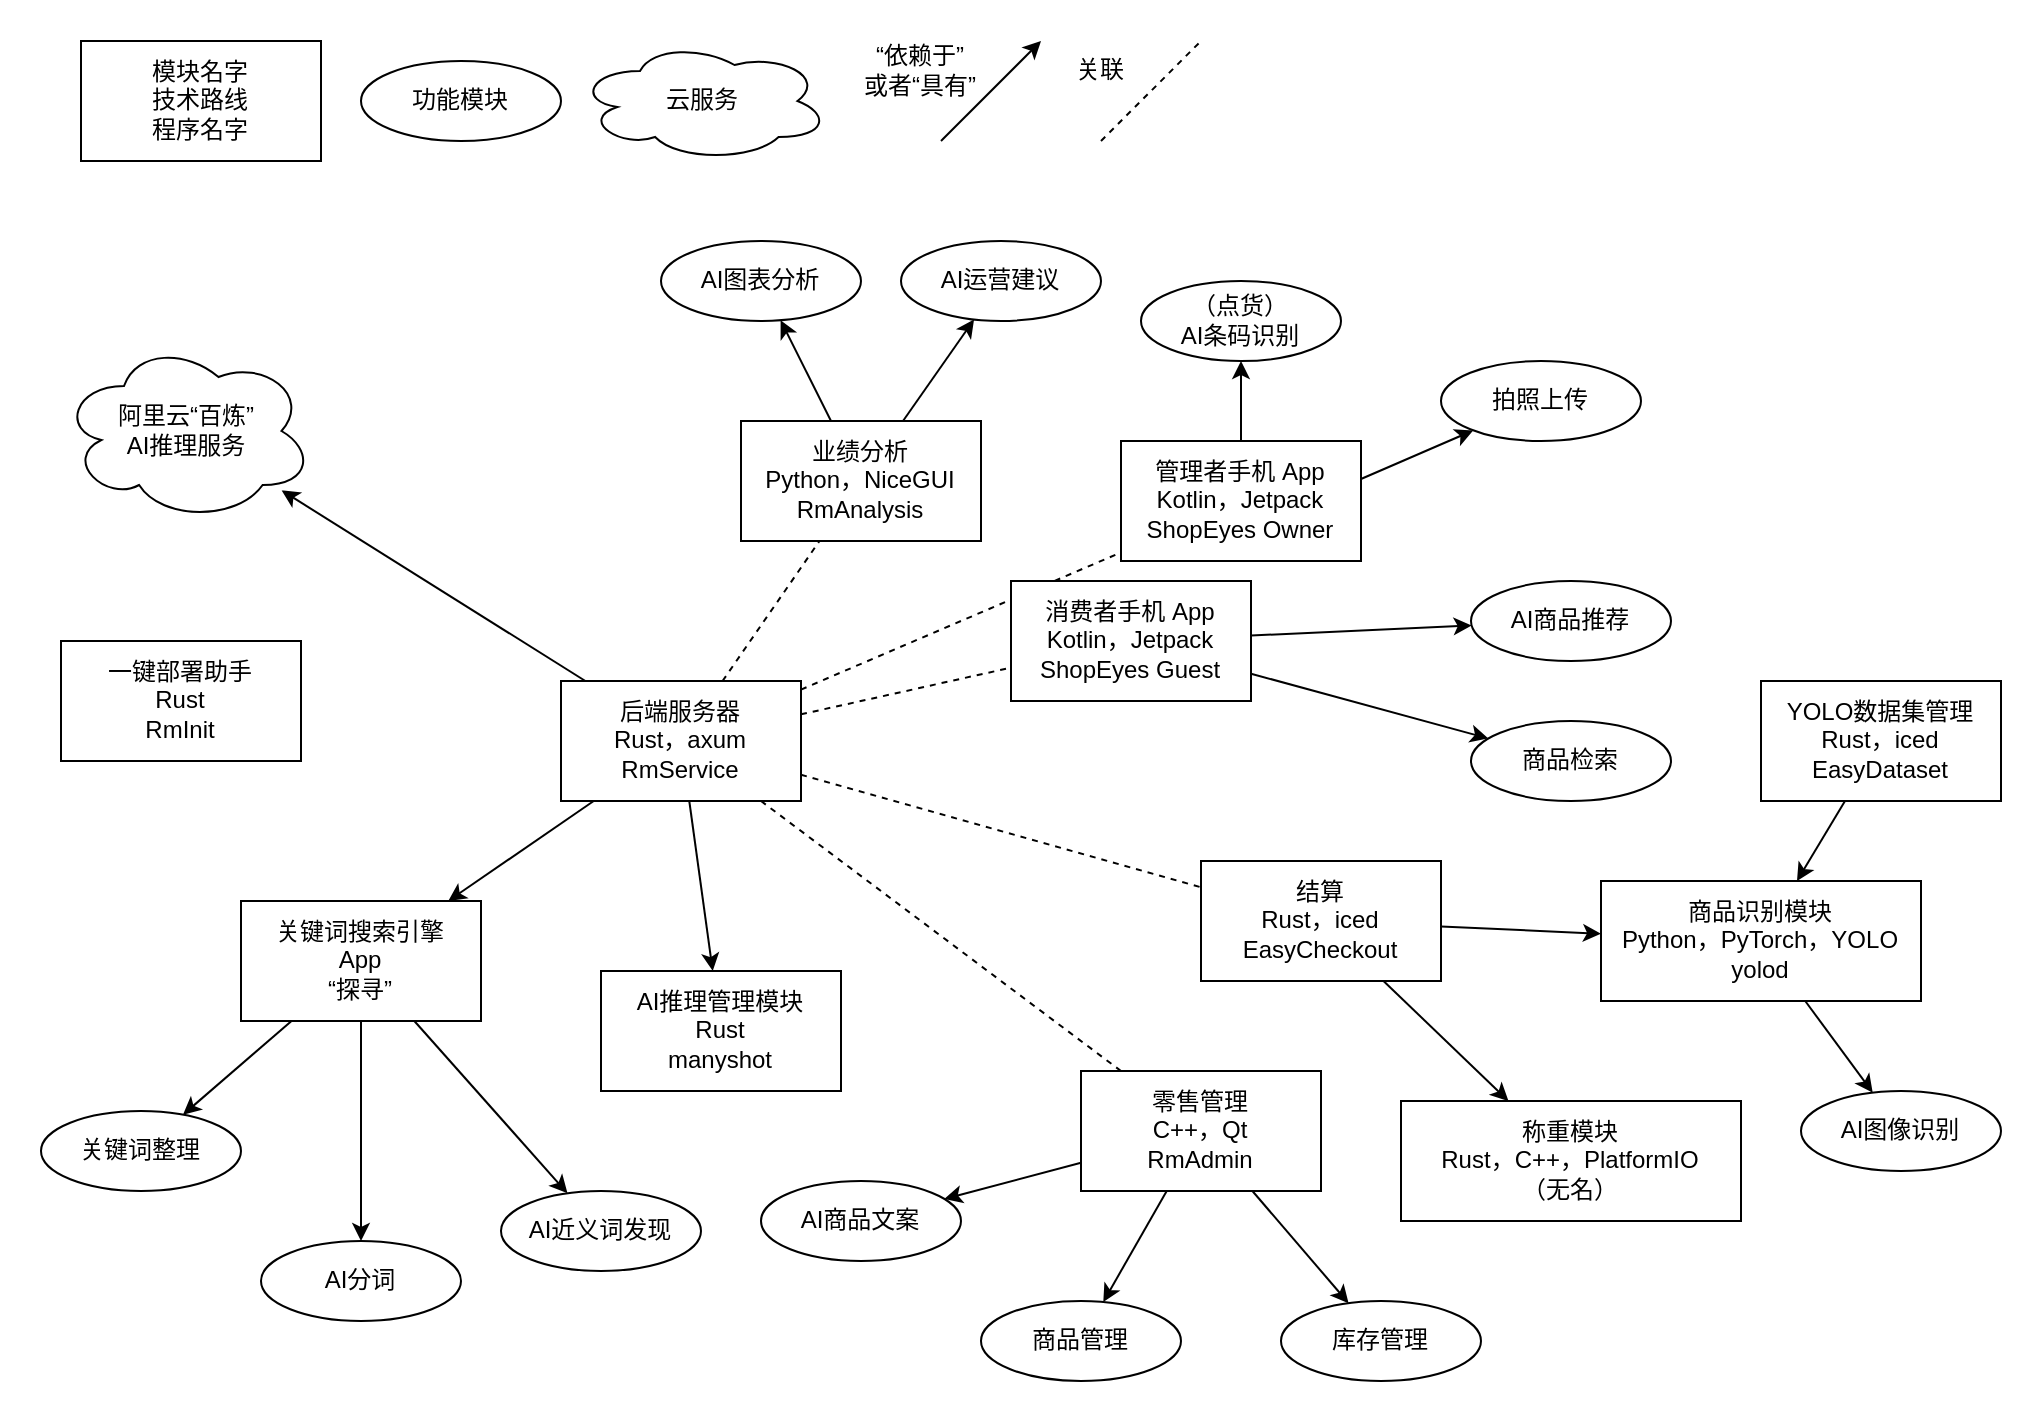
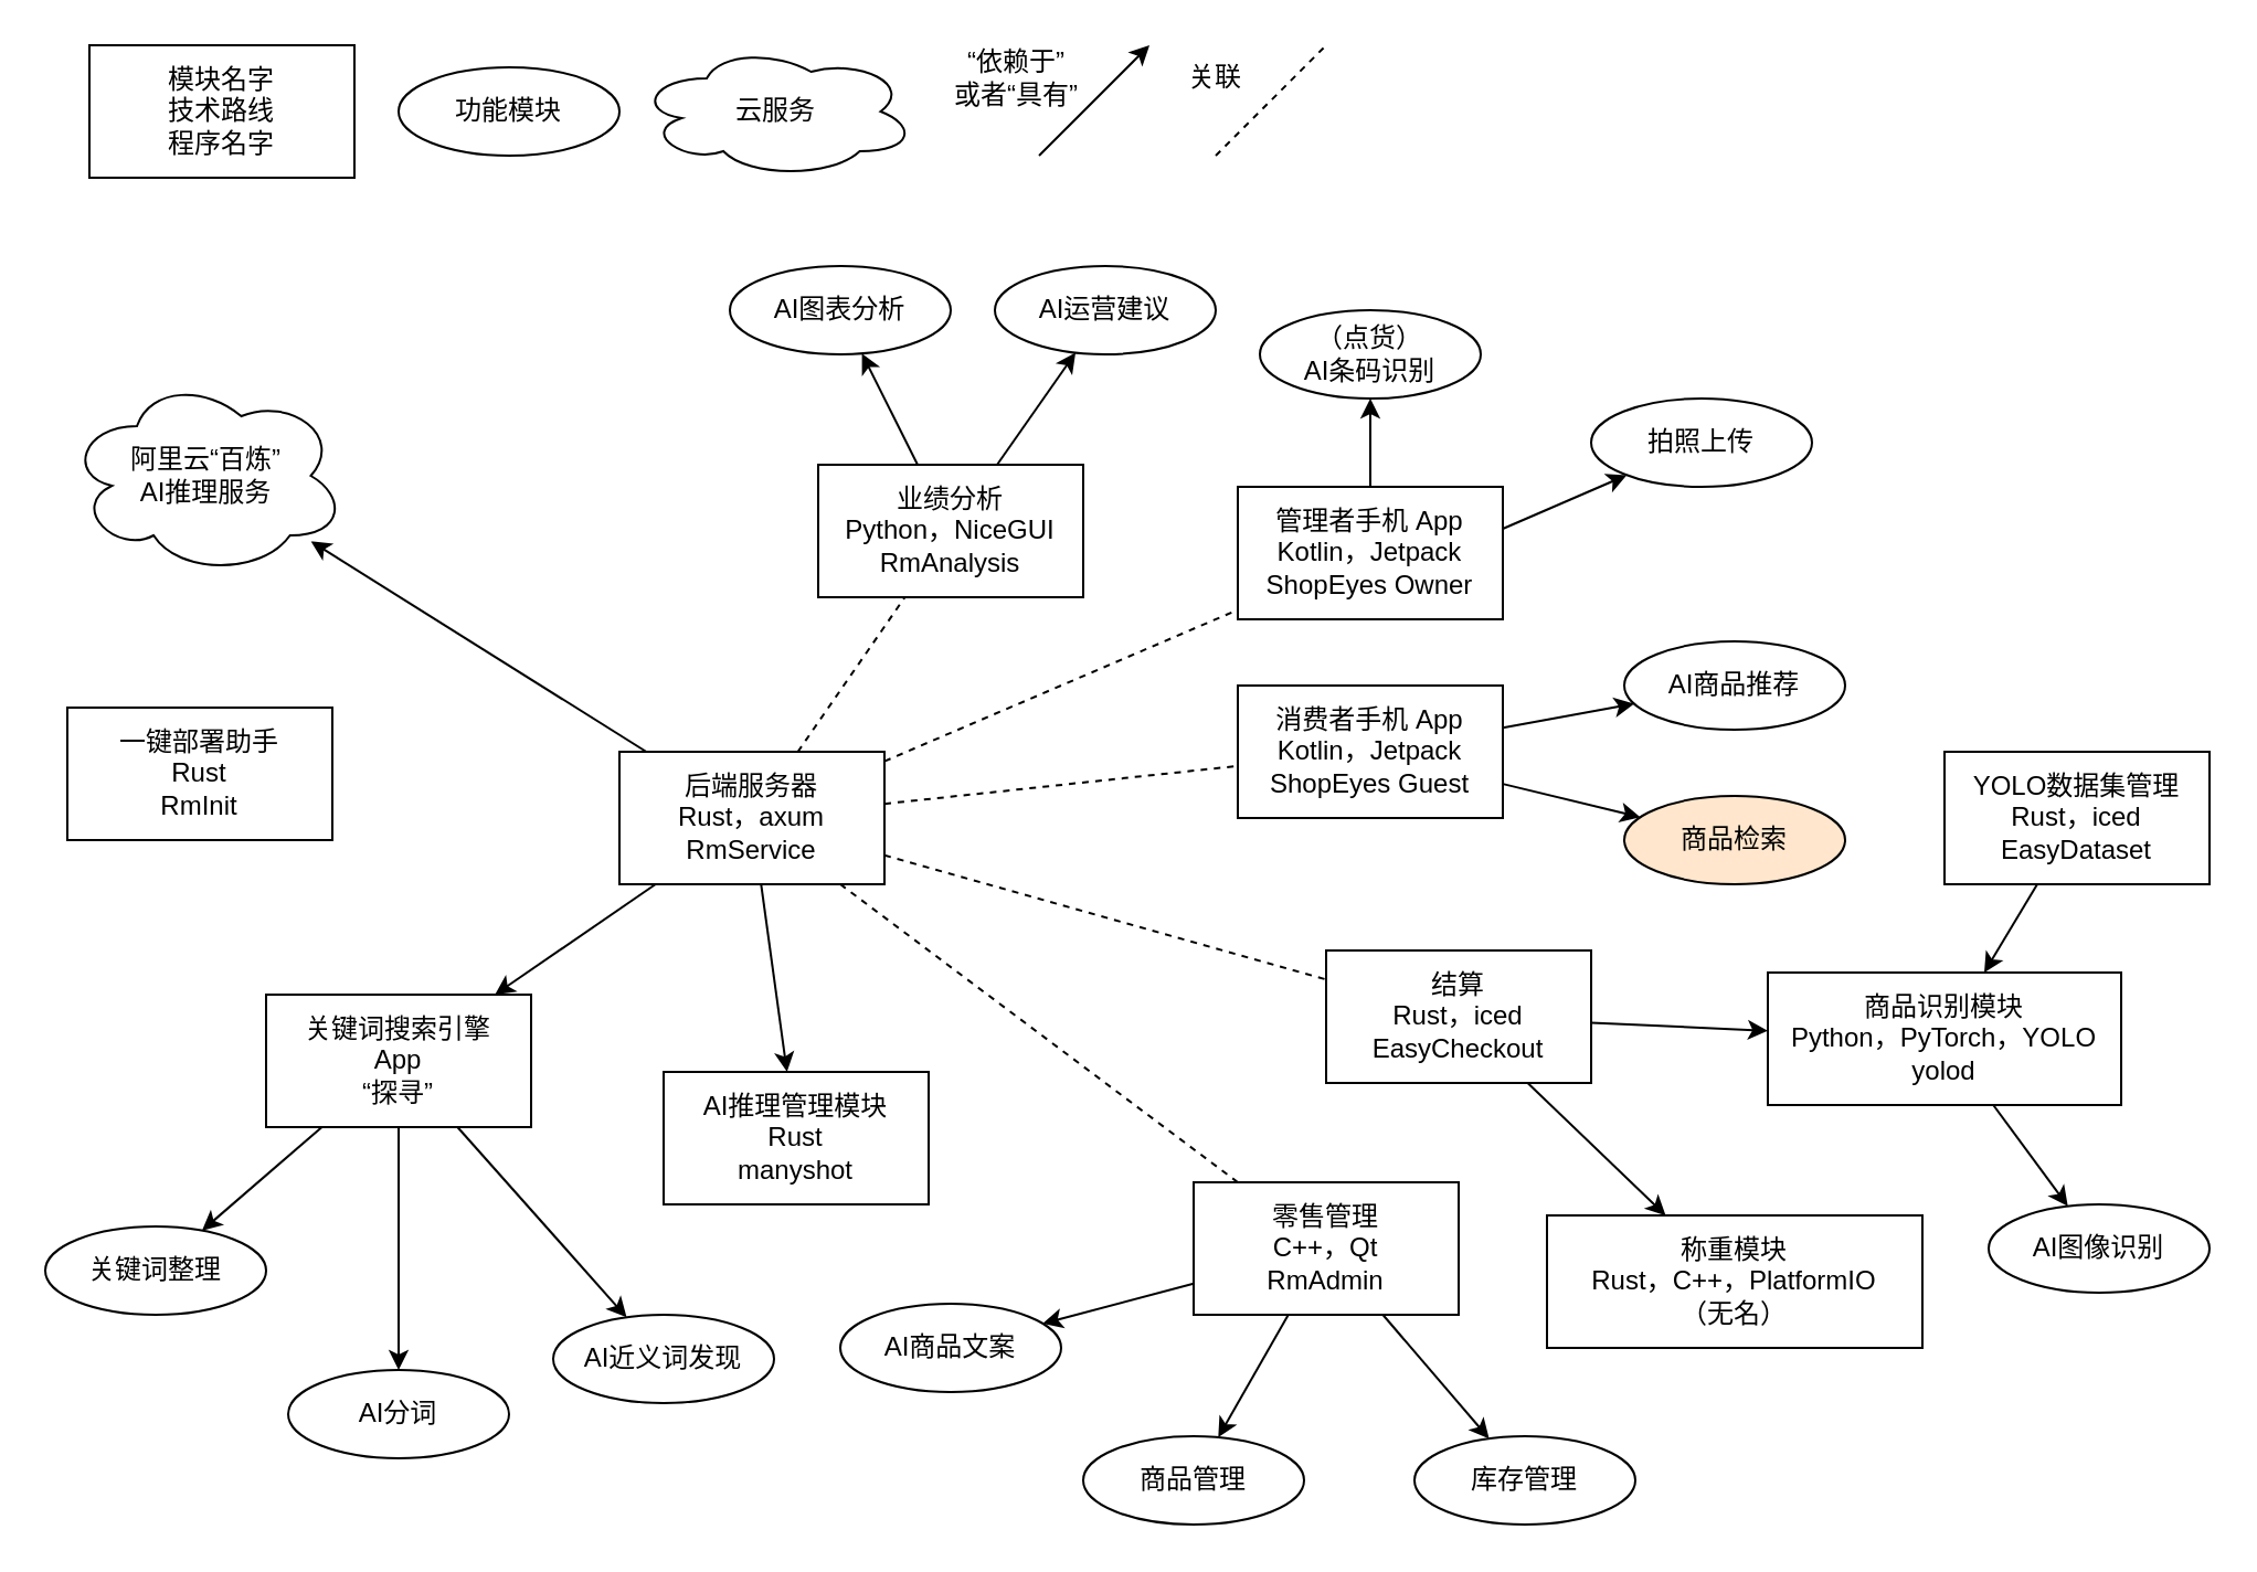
  <mxCell id="0" />
  <mxCell id="1" parent="0" />
  <mxCell id="2" value="后端服务器&lt;div&gt;Rust，axum&lt;div&gt;RmService&lt;/div&gt;&lt;/div&gt;" style="rounded=0;whiteSpace=wrap;html=1;" vertex="1" parent="1"><mxGeometry x="280" y="340" width="120" height="60" as="geometry" /></mxCell>
  <mxCell id="3" value="零售管理&lt;div&gt;C++，Qt&lt;/div&gt;&lt;div&gt;&lt;div&gt;RmAdmin&lt;/div&gt;&lt;/div&gt;" style="rounded=0;whiteSpace=wrap;html=1;" vertex="1" parent="1"><mxGeometry x="540" y="535" width="120" height="60" as="geometry" /></mxCell>
  <mxCell id="4" value="业绩分析&lt;div&gt;Python，NiceGUI&lt;/div&gt;&lt;div&gt;RmAnalysis&lt;/div&gt;" style="rounded=0;whiteSpace=wrap;html=1;" vertex="1" parent="1"><mxGeometry x="370" y="210" width="120" height="60" as="geometry" /></mxCell>
  <mxCell id="5" value="模块名字&lt;div&gt;技术路线&lt;br&gt;&lt;div&gt;程序名字&lt;/div&gt;&lt;/div&gt;" style="rounded=0;whiteSpace=wrap;html=1;" vertex="1" parent="1"><mxGeometry x="40" y="20" width="120" height="60" as="geometry" /></mxCell>
  <mxCell id="6" value="结算&lt;div&gt;Rust，iced&lt;/div&gt;&lt;div&gt;EasyCheckout&lt;/div&gt;" style="rounded=0;whiteSpace=wrap;html=1;" vertex="1" parent="1"><mxGeometry x="600" y="430" width="120" height="60" as="geometry" /></mxCell>
  <mxCell id="7" value="管理者手机 App&lt;div&gt;Kotlin，Jetpack&lt;/div&gt;&lt;div&gt;ShopEyes Owner&lt;/div&gt;" style="rounded=0;whiteSpace=wrap;html=1;" vertex="1" parent="1"><mxGeometry x="560" y="220" width="120" height="60" as="geometry" /></mxCell>
  <mxCell id="8" value="关键词搜索引擎&lt;div&gt;App&lt;/div&gt;&lt;div&gt;“探寻”&lt;/div&gt;" style="rounded=0;whiteSpace=wrap;html=1;" vertex="1" parent="1"><mxGeometry x="120" y="450" width="120" height="60" as="geometry" /></mxCell>
  <mxCell id="9" value="功能模块" style="ellipse;whiteSpace=wrap;html=1;" vertex="1" parent="1"><mxGeometry x="180" y="30" width="100" height="40" as="geometry" /></mxCell>
  <mxCell id="10" value="一键部署助手&lt;div&gt;Rust&lt;/div&gt;&lt;div&gt;RmInit&lt;/div&gt;" style="rounded=0;whiteSpace=wrap;html=1;" vertex="1" parent="1"><mxGeometry x="30" y="320" width="120" height="60" as="geometry" /></mxCell>
  <mxCell id="11" value="称重模块&lt;div&gt;Rust，C++，PlatformIO&lt;/div&gt;&lt;div&gt;（无名）&lt;/div&gt;" style="rounded=0;whiteSpace=wrap;html=1;" vertex="1" parent="1"><mxGeometry x="700" y="550" width="170" height="60" as="geometry" /></mxCell>
  <mxCell id="12" value="" style="endArrow=none;dashed=1;html=1;rounded=0;" edge="1" parent="1" source="2" target="7"><mxGeometry width="50" height="50" relative="1" as="geometry"><mxPoint x="500" y="400" as="sourcePoint" /><mxPoint x="550" y="350" as="targetPoint" /></mxGeometry></mxCell>
  <mxCell id="13" value="" style="endArrow=none;dashed=1;html=1;rounded=0;" edge="1" parent="1" source="2" target="6"><mxGeometry width="50" height="50" relative="1" as="geometry"><mxPoint x="300" y="570" as="sourcePoint" /><mxPoint x="350" y="520" as="targetPoint" /></mxGeometry></mxCell>
  <mxCell id="14" value="" style="endArrow=none;dashed=1;html=1;rounded=0;" edge="1" parent="1" source="2" target="4"><mxGeometry width="50" height="50" relative="1" as="geometry"><mxPoint x="420" y="440" as="sourcePoint" /><mxPoint x="470" y="390" as="targetPoint" /></mxGeometry></mxCell>
  <mxCell id="15" value="" style="endArrow=none;dashed=1;html=1;rounded=0;" edge="1" parent="1" source="2" target="3"><mxGeometry width="50" height="50" relative="1" as="geometry"><mxPoint x="320" y="480" as="sourcePoint" /><mxPoint x="370" y="430" as="targetPoint" /></mxGeometry></mxCell>
  <mxCell id="16" value="商品识别模块&lt;div&gt;Python，PyTorch，YOLO&lt;/div&gt;&lt;div&gt;yolod&lt;/div&gt;" style="rounded=0;whiteSpace=wrap;html=1;" vertex="1" parent="1"><mxGeometry x="800" y="440" width="160" height="60" as="geometry" /></mxCell>
  <mxCell id="17" value="" style="endArrow=classic;html=1;rounded=0;" edge="1" parent="1" source="2" target="8"><mxGeometry width="50" height="50" relative="1" as="geometry"><mxPoint x="190" y="570" as="sourcePoint" /><mxPoint x="240" y="520" as="targetPoint" /></mxGeometry></mxCell>
  <mxCell id="18" value="" style="endArrow=classic;html=1;rounded=0;" edge="1" parent="1" source="6" target="11"><mxGeometry width="50" height="50" relative="1" as="geometry"><mxPoint x="690" y="680" as="sourcePoint" /><mxPoint x="740" y="630" as="targetPoint" /></mxGeometry></mxCell>
  <mxCell id="19" value="" style="endArrow=classic;html=1;rounded=0;" edge="1" parent="1" source="6" target="16"><mxGeometry width="50" height="50" relative="1" as="geometry"><mxPoint x="770" y="720" as="sourcePoint" /><mxPoint x="820" y="670" as="targetPoint" /></mxGeometry></mxCell>
  <mxCell id="20" value="YOLO数据集管理&lt;div&gt;Rust，iced&lt;/div&gt;&lt;div&gt;EasyDataset&lt;/div&gt;" style="rounded=0;whiteSpace=wrap;html=1;" vertex="1" parent="1"><mxGeometry x="880" y="340" width="120" height="60" as="geometry" /></mxCell>
  <mxCell id="21" value="" style="endArrow=classic;html=1;rounded=0;" edge="1" parent="1" source="20" target="16"><mxGeometry width="50" height="50" relative="1" as="geometry"><mxPoint x="930" y="830" as="sourcePoint" /><mxPoint x="980" y="780" as="targetPoint" /></mxGeometry></mxCell>
  <mxCell id="22" value="云服务" style="ellipse;shape=cloud;whiteSpace=wrap;html=1;" vertex="1" parent="1"><mxGeometry x="288" y="20" width="126" height="60" as="geometry" /></mxCell>
  <mxCell id="23" value="阿里云“百炼”&lt;div&gt;AI推理服务&lt;/div&gt;" style="ellipse;shape=cloud;whiteSpace=wrap;html=1;" vertex="1" parent="1"><mxGeometry x="30" y="170" width="126" height="90" as="geometry" /></mxCell>
  <mxCell id="24" value="" style="endArrow=classic;html=1;rounded=0;" edge="1" parent="1" source="2" target="23"><mxGeometry width="50" height="50" relative="1" as="geometry"><mxPoint x="260" y="570" as="sourcePoint" /><mxPoint x="310" y="520" as="targetPoint" /></mxGeometry></mxCell>
  <mxCell id="25" value="" style="endArrow=classic;html=1;rounded=0;" edge="1" parent="1"><mxGeometry width="50" height="50" relative="1" as="geometry"><mxPoint x="470" y="70" as="sourcePoint" /><mxPoint x="520" y="20" as="targetPoint" /></mxGeometry></mxCell>
  <mxCell id="26" value="“依赖于”&lt;div&gt;或者“具有”&lt;/div&gt;" style="text;html=1;align=center;verticalAlign=middle;whiteSpace=wrap;rounded=0;" vertex="1" parent="1"><mxGeometry x="430" y="20" width="60" height="30" as="geometry" /></mxCell>
  <mxCell id="27" value="" style="endArrow=none;dashed=1;html=1;rounded=0;" edge="1" parent="1"><mxGeometry width="50" height="50" relative="1" as="geometry"><mxPoint x="550" y="70" as="sourcePoint" /><mxPoint x="600" y="20" as="targetPoint" /></mxGeometry></mxCell>
  <mxCell id="28" value="关联" style="text;html=1;align=center;verticalAlign=middle;whiteSpace=wrap;rounded=0;" vertex="1" parent="1"><mxGeometry x="520" y="20" width="60" height="30" as="geometry" /></mxCell>
  <mxCell id="29" value="AI推理管理模块&lt;div&gt;Rust&lt;/div&gt;&lt;div&gt;manyshot&lt;/div&gt;" style="rounded=0;whiteSpace=wrap;html=1;" vertex="1" parent="1"><mxGeometry x="300" y="485" width="120" height="60" as="geometry" /></mxCell>
  <mxCell id="30" value="" style="endArrow=classic;html=1;rounded=0;" edge="1" parent="1" source="2" target="29"><mxGeometry width="50" height="50" relative="1" as="geometry"><mxPoint x="280" y="460" as="sourcePoint" /><mxPoint x="330" y="410" as="targetPoint" /></mxGeometry></mxCell>
  <mxCell id="31" value="商品管理" style="ellipse;whiteSpace=wrap;html=1;" vertex="1" parent="1"><mxGeometry x="490" y="650" width="100" height="40" as="geometry" /></mxCell>
  <mxCell id="32" value="库存管理" style="ellipse;whiteSpace=wrap;html=1;" vertex="1" parent="1"><mxGeometry x="640" y="650" width="100" height="40" as="geometry" /></mxCell>
  <mxCell id="33" value="AI图像识别" style="ellipse;whiteSpace=wrap;html=1;" vertex="1" parent="1"><mxGeometry x="900" y="545" width="100" height="40" as="geometry" /></mxCell>
  <mxCell id="34" value="AI商品文案" style="ellipse;whiteSpace=wrap;html=1;" vertex="1" parent="1"><mxGeometry x="380" y="590" width="100" height="40" as="geometry" /></mxCell>
  <mxCell id="35" value="" style="endArrow=classic;html=1;rounded=0;" edge="1" parent="1" source="3" target="34"><mxGeometry width="50" height="50" relative="1" as="geometry"><mxPoint x="210" y="740" as="sourcePoint" /><mxPoint x="260" y="690" as="targetPoint" /></mxGeometry></mxCell>
  <mxCell id="36" value="" style="endArrow=classic;html=1;rounded=0;" edge="1" parent="1" source="3" target="31"><mxGeometry width="50" height="50" relative="1" as="geometry"><mxPoint x="330" y="810" as="sourcePoint" /><mxPoint x="380" y="760" as="targetPoint" /></mxGeometry></mxCell>
  <mxCell id="37" value="" style="endArrow=classic;html=1;rounded=0;" edge="1" parent="1" source="3" target="32"><mxGeometry width="50" height="50" relative="1" as="geometry"><mxPoint x="480" y="850" as="sourcePoint" /><mxPoint x="530" y="800" as="targetPoint" /></mxGeometry></mxCell>
  <mxCell id="38" value="&lt;div&gt;（点货）&lt;/div&gt;AI条码识别" style="ellipse;whiteSpace=wrap;html=1;" vertex="1" parent="1"><mxGeometry x="570" y="140" width="100" height="40" as="geometry" /></mxCell>
- <mxCell id="39" value="消费者手机 App&lt;div&gt;Kotlin，Jetpack&lt;/div&gt;&lt;div&gt;ShopEyes Guest&lt;/div&gt;" style="rounded=0;whiteSpace=wrap;html=1;" vertex="1" parent="1"><mxGeometry x="505" y="290" width="120" height="60" as="geometry" /></mxCell>
+ <mxCell id="39" value="消费者手机 App&lt;div&gt;Kotlin，Jetpack&lt;/div&gt;&lt;div&gt;ShopEyes Guest&lt;/div&gt;" style="rounded=0;whiteSpace=wrap;html=1;" vertex="1" parent="1"><mxGeometry x="560" y="310" width="120" height="60" as="geometry" /></mxCell>
  <mxCell id="40" value="" style="endArrow=classic;html=1;rounded=0;" edge="1" parent="1" source="16" target="33"><mxGeometry width="50" height="50" relative="1" as="geometry"><mxPoint x="1010" y="670" as="sourcePoint" /><mxPoint x="1060" y="620" as="targetPoint" /></mxGeometry></mxCell>
  <mxCell id="41" value="" style="endArrow=none;dashed=1;html=1;rounded=0;" edge="1" parent="1" source="2" target="39"><mxGeometry width="50" height="50" relative="1" as="geometry"><mxPoint x="350" y="342" as="sourcePoint" /><mxPoint x="570" y="278" as="targetPoint" /></mxGeometry></mxCell>
  <mxCell id="42" value="" style="endArrow=classic;html=1;rounded=0;" edge="1" parent="1" source="7" target="38"><mxGeometry width="50" height="50" relative="1" as="geometry"><mxPoint x="750" y="290" as="sourcePoint" /><mxPoint x="800" y="240" as="targetPoint" /></mxGeometry></mxCell>
  <mxCell id="43" value="&lt;div&gt;拍照上传&lt;/div&gt;" style="ellipse;whiteSpace=wrap;html=1;" vertex="1" parent="1"><mxGeometry x="720" y="180" width="100" height="40" as="geometry" /></mxCell>
  <mxCell id="44" value="" style="endArrow=classic;html=1;rounded=0;" edge="1" parent="1" target="43"><mxGeometry width="50" height="50" relative="1" as="geometry"><mxPoint x="680" y="239" as="sourcePoint" /><mxPoint x="920" y="239" as="targetPoint" /></mxGeometry></mxCell>
  <mxCell id="45" value="&lt;div&gt;AI商品推荐&lt;/div&gt;" style="ellipse;whiteSpace=wrap;html=1;" vertex="1" parent="1"><mxGeometry x="735" y="290" width="100" height="40" as="geometry" /></mxCell>
  <mxCell id="46" value="" style="endArrow=classic;html=1;rounded=0;" edge="1" parent="1" source="39" target="45"><mxGeometry width="50" height="50" relative="1" as="geometry"><mxPoint x="730" y="390" as="sourcePoint" /><mxPoint x="780" y="340" as="targetPoint" /></mxGeometry></mxCell>
- <mxCell id="47" value="商品检索" style="ellipse;whiteSpace=wrap;html=1;" vertex="1" parent="1"><mxGeometry x="735" y="360" width="100" height="40" as="geometry" /></mxCell>
+ <mxCell id="47" value="商品检索" style="ellipse;whiteSpace=wrap;html=1;fillColor=#ffe6cc;" vertex="1" parent="1"><mxGeometry x="735" y="360" width="100" height="40" as="geometry" /></mxCell>
  <mxCell id="48" value="" style="endArrow=classic;html=1;rounded=0;" edge="1" parent="1" source="39" target="47"><mxGeometry width="50" height="50" relative="1" as="geometry"><mxPoint x="900" y="350" as="sourcePoint" /><mxPoint x="950" y="300" as="targetPoint" /></mxGeometry></mxCell>
  <mxCell id="49" value="关键词整理" style="ellipse;whiteSpace=wrap;html=1;" vertex="1" parent="1"><mxGeometry x="20" y="555" width="100" height="40" as="geometry" /></mxCell>
  <mxCell id="50" value="AI分词" style="ellipse;whiteSpace=wrap;html=1;" vertex="1" parent="1"><mxGeometry x="130" y="620" width="100" height="40" as="geometry" /></mxCell>
  <mxCell id="51" value="AI近义词发现" style="ellipse;whiteSpace=wrap;html=1;" vertex="1" parent="1"><mxGeometry x="250" y="595" width="100" height="40" as="geometry" /></mxCell>
  <mxCell id="52" value="" style="endArrow=classic;html=1;rounded=0;" edge="1" parent="1" source="8" target="49"><mxGeometry width="50" height="50" relative="1" as="geometry"><mxPoint x="190" y="610" as="sourcePoint" /><mxPoint x="240" y="560" as="targetPoint" /></mxGeometry></mxCell>
  <mxCell id="53" value="" style="endArrow=classic;html=1;rounded=0;" edge="1" parent="1" source="8" target="50"><mxGeometry width="50" height="50" relative="1" as="geometry"><mxPoint x="190" y="600" as="sourcePoint" /><mxPoint x="240" y="550" as="targetPoint" /></mxGeometry></mxCell>
  <mxCell id="54" value="" style="endArrow=classic;html=1;rounded=0;" edge="1" parent="1" source="8" target="51"><mxGeometry width="50" height="50" relative="1" as="geometry"><mxPoint x="230" y="590" as="sourcePoint" /><mxPoint x="280" y="540" as="targetPoint" /></mxGeometry></mxCell>
  <mxCell id="55" value="AI图表分析" style="ellipse;whiteSpace=wrap;html=1;" vertex="1" parent="1"><mxGeometry x="330" y="120" width="100" height="40" as="geometry" /></mxCell>
  <mxCell id="56" value="AI运营建议" style="ellipse;whiteSpace=wrap;html=1;" vertex="1" parent="1"><mxGeometry x="450" y="120" width="100" height="40" as="geometry" /></mxCell>
  <mxCell id="57" value="" style="endArrow=classic;html=1;rounded=0;" edge="1" parent="1" source="4" target="56"><mxGeometry width="50" height="50" relative="1" as="geometry"><mxPoint x="490" y="250" as="sourcePoint" /><mxPoint x="540" y="200" as="targetPoint" /></mxGeometry></mxCell>
  <mxCell id="58" value="" style="endArrow=classic;html=1;rounded=0;" edge="1" parent="1" source="4" target="55"><mxGeometry width="50" height="50" relative="1" as="geometry"><mxPoint x="490" y="350" as="sourcePoint" /><mxPoint x="540" y="300" as="targetPoint" /></mxGeometry></mxCell>
